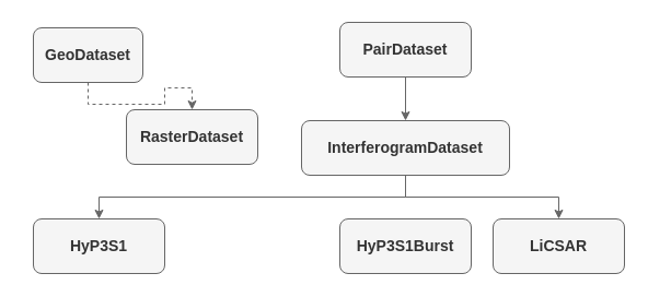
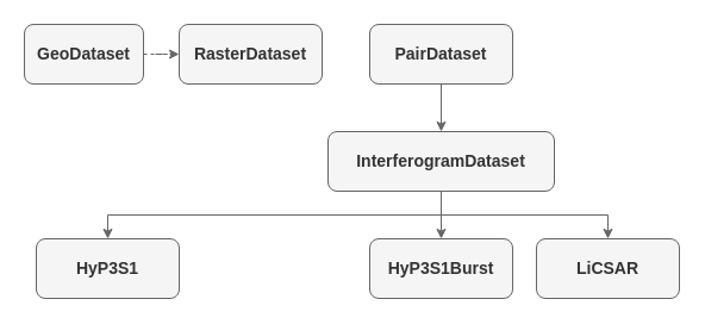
  <mxCell id="0" />
  <mxCell id="1" parent="0" />
  <mxCell id="2" value="" style="edgeStyle=orthogonalEdgeStyle;rounded=0;orthogonalLoop=1;jettySize=auto;html=1;fontColor=#393C56;fillColor=#f5f5f5;strokeColor=#666666;dashed=1;" edge="1" parent="1" source="3" target="4"><mxGeometry relative="1" as="geometry" /></mxCell>
- <mxCell id="3" value="&lt;b&gt;&lt;font style=&quot;font-size: 14px;&quot;&gt;GeoDataset&lt;/font&gt;&lt;/b&gt;" style="rounded=1;whiteSpace=wrap;html=1;fillColor=#f5f5f5;fontColor=#333333;strokeColor=#666666;" vertex="1" parent="1"><mxGeometry x="30" y="25" width="100" height="50" as="geometry" /></mxCell>
- <mxCell id="4" value="&lt;span style=&quot;font-size: 14px;&quot;&gt;&lt;b&gt;RasterDataset&lt;/b&gt;&lt;/span&gt;" style="rounded=1;whiteSpace=wrap;html=1;fillColor=#f5f5f5;fontColor=#333333;strokeColor=#666666;" vertex="1" parent="1"><mxGeometry x="115" y="100" width="120" height="50" as="geometry" /></mxCell>
+ <mxCell id="3" value="&lt;b&gt;&lt;font style=&quot;font-size: 14px;&quot;&gt;GeoDataset&lt;/font&gt;&lt;/b&gt;" style="rounded=1;whiteSpace=wrap;html=1;fillColor=#f5f5f5;fontColor=#333333;strokeColor=#666666;" vertex="1" parent="1"><mxGeometry x="20" y="20" width="100" height="50" as="geometry" /></mxCell>
+ <mxCell id="4" value="&lt;span style=&quot;font-size: 14px;&quot;&gt;&lt;b&gt;RasterDataset&lt;/b&gt;&lt;/span&gt;" style="rounded=1;whiteSpace=wrap;html=1;fillColor=#f5f5f5;fontColor=#333333;strokeColor=#666666;" vertex="1" parent="1"><mxGeometry x="150" y="20" width="120" height="50" as="geometry" /></mxCell>
  <mxCell id="5" style="edgeStyle=orthogonalEdgeStyle;rounded=0;orthogonalLoop=1;jettySize=auto;html=1;exitX=0.5;exitY=1;exitDx=0;exitDy=0;fontColor=#393C56;fillColor=#f5f5f5;strokeColor=#666666;" edge="1" parent="1" source="6" target="10"><mxGeometry relative="1" as="geometry"><mxPoint x="285" y="175" as="sourcePoint" /></mxGeometry></mxCell>
  <mxCell id="6" value="&lt;span style=&quot;font-size: 14px;&quot;&gt;&lt;b&gt;PairDataset&lt;/b&gt;&lt;/span&gt;" style="rounded=1;whiteSpace=wrap;html=1;fillColor=#f5f5f5;fontColor=#333333;strokeColor=#666666;" vertex="1" parent="1"><mxGeometry x="310" y="20" width="120" height="50" as="geometry" /></mxCell>
  <mxCell id="7" style="edgeStyle=orthogonalEdgeStyle;rounded=0;orthogonalLoop=1;jettySize=auto;html=1;exitX=0.5;exitY=1;exitDx=0;exitDy=0;entryX=0.5;entryY=0;entryDx=0;entryDy=0;fontColor=#393C56;fillColor=#f5f5f5;strokeColor=#666666;" edge="1" parent="1" source="10" target="11"><mxGeometry relative="1" as="geometry" /></mxCell>
+ <mxCell id="8" style="edgeStyle=orthogonalEdgeStyle;rounded=0;orthogonalLoop=1;jettySize=auto;html=1;exitX=0.5;exitY=1;exitDx=0;exitDy=0;entryX=0.5;entryY=0;entryDx=0;entryDy=0;fontColor=#393C56;fillColor=#f5f5f5;strokeColor=#666666;" edge="1" parent="1" source="10" target="12"><mxGeometry relative="1" as="geometry" /></mxCell>
  <mxCell id="9" style="edgeStyle=orthogonalEdgeStyle;rounded=0;orthogonalLoop=1;jettySize=auto;html=1;exitX=0.5;exitY=1;exitDx=0;exitDy=0;entryX=0.5;entryY=0;entryDx=0;entryDy=0;fontColor=#393C56;fillColor=#f5f5f5;strokeColor=#666666;" edge="1" parent="1" source="10" target="13"><mxGeometry relative="1" as="geometry" /></mxCell>
  <mxCell id="10" value="&lt;span style=&quot;font-size: 14px;&quot;&gt;&lt;b&gt;InterferogramDataset&lt;/b&gt;&lt;/span&gt;" style="rounded=1;whiteSpace=wrap;html=1;fillColor=#f5f5f5;fontColor=#333333;strokeColor=#666666;" vertex="1" parent="1"><mxGeometry x="275" y="110" width="190" height="50" as="geometry" /></mxCell>
  <mxCell id="11" value="&lt;span style=&quot;font-size: 14px;&quot;&gt;&lt;b&gt;HyP3S1&lt;/b&gt;&lt;/span&gt;" style="rounded=1;whiteSpace=wrap;html=1;fillColor=#f5f5f5;fontColor=#333333;strokeColor=#666666;" vertex="1" parent="1"><mxGeometry x="30" y="200" width="120" height="50" as="geometry" /></mxCell>
  <mxCell id="12" value="&lt;span style=&quot;font-size: 14px;&quot;&gt;&lt;b&gt;HyP3S1Burst&lt;/b&gt;&lt;/span&gt;" style="rounded=1;whiteSpace=wrap;html=1;fillColor=#f5f5f5;fontColor=#333333;strokeColor=#666666;" vertex="1" parent="1"><mxGeometry x="310" y="200" width="120" height="50" as="geometry" /></mxCell>
  <mxCell id="13" value="&lt;span style=&quot;font-size: 14px;&quot;&gt;&lt;b&gt;LiCSAR&lt;/b&gt;&lt;/span&gt;" style="rounded=1;whiteSpace=wrap;html=1;fillColor=#f5f5f5;fontColor=#333333;strokeColor=#666666;" vertex="1" parent="1"><mxGeometry x="450" y="200" width="120" height="50" as="geometry" /></mxCell>
